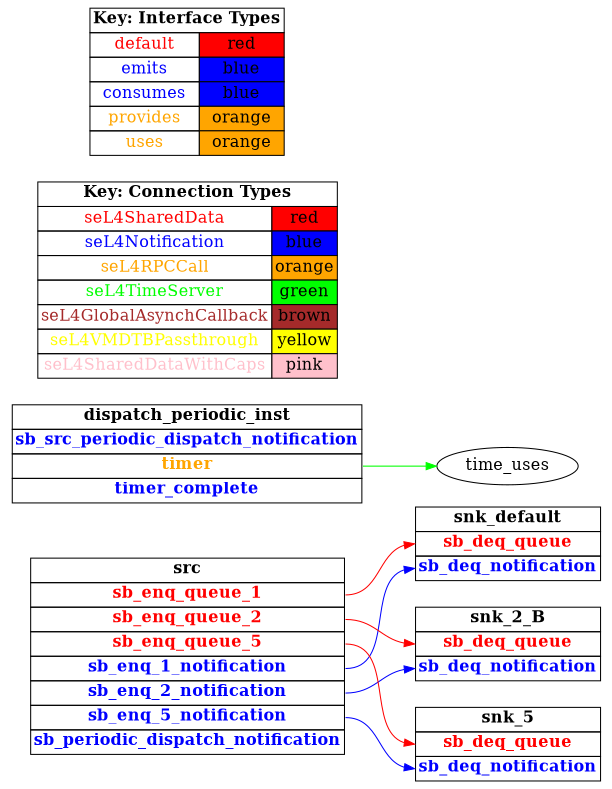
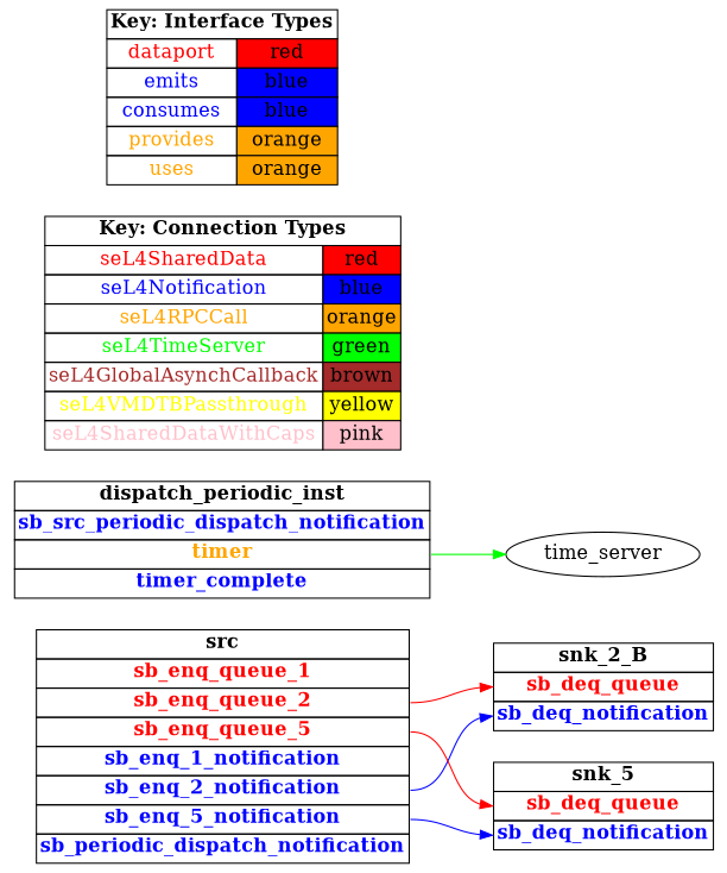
  digraph {
    rankdir=LR
    node [fontsize=16 shape=plaintext]
    edge [color=blue headport=sb_deq_notification]
    n1 [label=<     <TABLE BORDER="0" CELLBORDER="1" CELLSPACING="0">       <TR><TD><B>src</B></TD></TR>       <TR><TD PORT="sb_enq_queue_1"><FONT COLOR="red"><B>sb_enq_queue_1</B></FONT></TD></TR>       <TR><TD PORT="sb_enq_queue_2"><FONT COLOR="red"><B>sb_enq_queue_2</B></FONT></TD></TR>       <TR><TD PORT="sb_enq_queue_5"><FONT COLOR="red"><B>sb_enq_queue_5</B></FONT></TD></TR>       <TR><TD PORT="sb_enq_1_notification"><FONT COLOR="blue"><B>sb_enq_1_notification</B></FONT></TD></TR>       <TR><TD PORT="sb_enq_2_notification"><FONT COLOR="blue"><B>sb_enq_2_notification</B></FONT></TD></TR>       <TR><TD PORT="sb_enq_5_notification"><FONT COLOR="blue"><B>sb_enq_5_notification</B></FONT></TD></TR>       <TR><TD PORT="sb_periodic_dispatch_notification"><FONT COLOR="blue"><B>sb_periodic_dispatch_notification</B></FONT></TD></TR>"     </TABLE>   >]
-   n2 [label=<     <TABLE BORDER="0" CELLBORDER="1" CELLSPACING="0">       <TR><TD><B>snk_default</B></TD></TR>       <TR><TD PORT="sb_deq_queue"><FONT COLOR="red"><B>sb_deq_queue</B></FONT></TD></TR>       <TR><TD PORT="sb_deq_notification"><FONT COLOR="blue"><B>sb_deq_notification</B></FONT></TD></TR>"     </TABLE>   >]
    n3 [label=<     <TABLE BORDER="0" CELLBORDER="1" CELLSPACING="0">       <TR><TD><B>snk_2_B</B></TD></TR>       <TR><TD PORT="sb_deq_queue"><FONT COLOR="red"><B>sb_deq_queue</B></FONT></TD></TR>       <TR><TD PORT="sb_deq_notification"><FONT COLOR="blue"><B>sb_deq_notification</B></FONT></TD></TR>"     </TABLE>   >]
    n4 [label=<     <TABLE BORDER="0" CELLBORDER="1" CELLSPACING="0">       <TR><TD><B>snk_5</B></TD></TR>       <TR><TD PORT="sb_deq_queue"><FONT COLOR="red"><B>sb_deq_queue</B></FONT></TD></TR>       <TR><TD PORT="sb_deq_notification"><FONT COLOR="blue"><B>sb_deq_notification</B></FONT></TD></TR>"     </TABLE>   >]
    n5 [label=<     <TABLE BORDER="0" CELLBORDER="1" CELLSPACING="0">       <TR><TD><B>dispatch_periodic_inst</B></TD></TR>       <TR><TD PORT="sb_src_periodic_dispatch_notification"><FONT COLOR="blue"><B>sb_src_periodic_dispatch_notification</B></FONT></TD></TR>       <TR><TD PORT="timer"><FONT COLOR="orange"><B>timer</B></FONT></TD></TR>       <TR><TD PORT="timer_complete"><FONT COLOR="blue"><B>timer_complete</B></FONT></TD></TR>"     </TABLE>   >]
-   time_server [shape=ellipse label=time_uses]
+   time_server [shape=ellipse]
    n7 [label=<    <TABLE BORDER="0" CELLBORDER="1" CELLSPACING="0">      <TR><TD COLSPAN="2"><B>Key: Connection Types</B></TD></TR>      <TR><TD><FONT COLOR="red">seL4SharedData</FONT></TD><TD BGCOLOR="red">red</TD></TR>      <TR><TD><FONT COLOR="blue">seL4Notification</FONT></TD><TD BGCOLOR="blue">blue</TD></TR>      <TR><TD><FONT COLOR="orange">seL4RPCCall</FONT></TD><TD BGCOLOR="orange">orange</TD></TR>      <TR><TD><FONT COLOR="green">seL4TimeServer</FONT></TD><TD BGCOLOR="green">green</TD></TR>      <TR><TD><FONT COLOR="brown">seL4GlobalAsynchCallback</FONT></TD><TD BGCOLOR="brown">brown</TD></TR>      <TR><TD><FONT COLOR="yellow">seL4VMDTBPassthrough</FONT></TD><TD BGCOLOR="yellow">yellow</TD></TR>      <TR><TD><FONT COLOR="pink">seL4SharedDataWithCaps</FONT></TD><TD BGCOLOR="pink">pink</TD></TR>    </TABLE>   >]
-   n8 [label=<    <TABLE BORDER="0" CELLBORDER="1" CELLSPACING="0">      <TR><TD COLSPAN="2"><B>Key: Interface Types</B></TD></TR>      <TR><TD><FONT COLOR="red">default</FONT></TD><TD BGCOLOR="red">red</TD></TR>      <TR><TD><FONT COLOR="blue">emits</FONT></TD><TD BGCOLOR="blue">blue</TD></TR>      <TR><TD><FONT COLOR="blue">consumes</FONT></TD><TD BGCOLOR="blue">blue</TD></TR>      <TR><TD><FONT COLOR="orange">provides</FONT></TD><TD BGCOLOR="orange">orange</TD></TR>      <TR><TD><FONT COLOR="orange">uses</FONT></TD><TD BGCOLOR="orange">orange</TD></TR>    </TABLE>   >]
-   n1 -> n2 [tailport=sb_enq_1_notification]
-   n1 -> n2 [color=red headport=sb_deq_queue tailport=sb_enq_queue_1]
+   n8 [label=<    <TABLE BORDER="0" CELLBORDER="1" CELLSPACING="0">      <TR><TD COLSPAN="2"><B>Key: Interface Types</B></TD></TR>      <TR><TD><FONT COLOR="red">dataport</FONT></TD><TD BGCOLOR="red">red</TD></TR>      <TR><TD><FONT COLOR="blue">emits</FONT></TD><TD BGCOLOR="blue">blue</TD></TR>      <TR><TD><FONT COLOR="blue">consumes</FONT></TD><TD BGCOLOR="blue">blue</TD></TR>      <TR><TD><FONT COLOR="orange">provides</FONT></TD><TD BGCOLOR="orange">orange</TD></TR>      <TR><TD><FONT COLOR="orange">uses</FONT></TD><TD BGCOLOR="orange">orange</TD></TR>    </TABLE>   >]
    n1 -> n3 [tailport=sb_enq_2_notification]
    n1 -> n3 [color=red headport=sb_deq_queue tailport=sb_enq_queue_2]
    n1 -> n4 [tailport=sb_enq_5_notification]
    n1 -> n4 [color=red headport=sb_deq_queue tailport=sb_enq_queue_5]
    n5 -> time_server [color=green headport=the_timer tailport=timer]
  }
